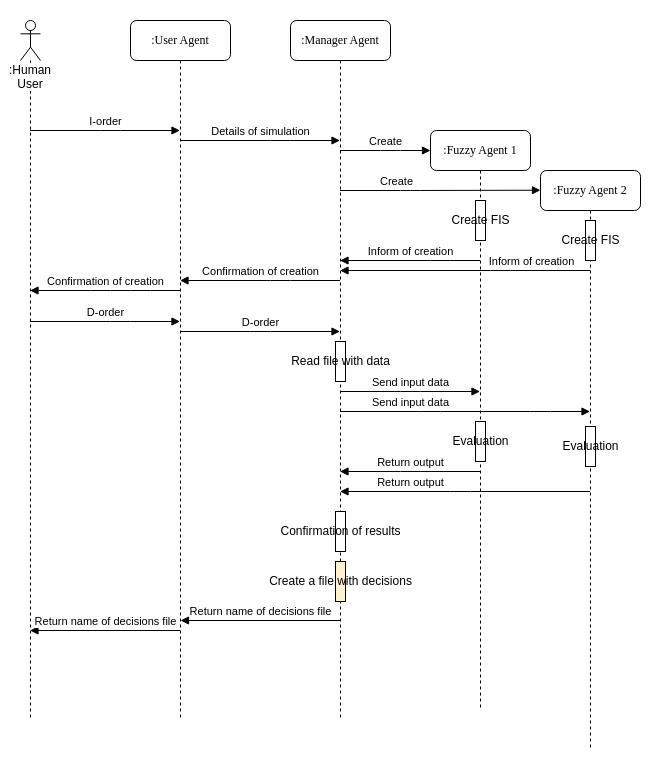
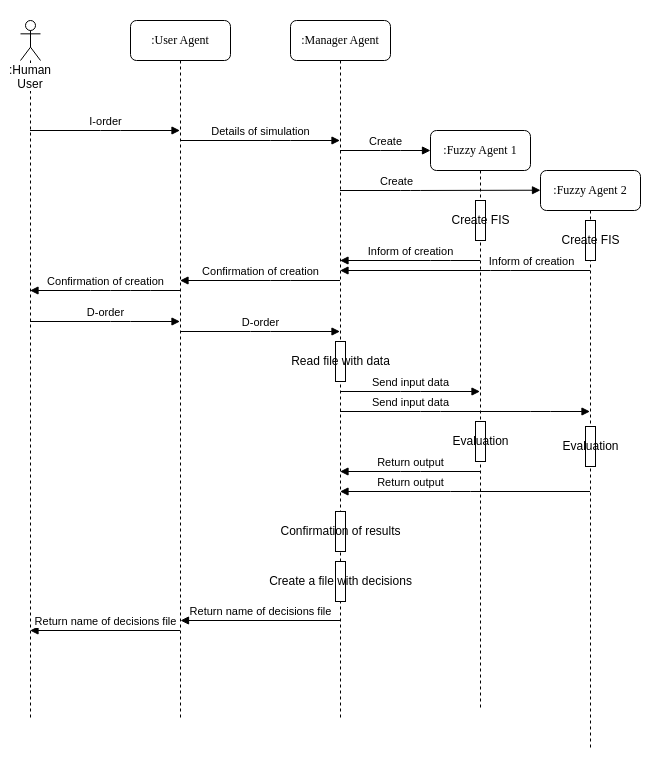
  <mxCell id="0" />
  <mxCell id="1" parent="0" />
  <mxCell id="2" value=":User Agent" style="shape=umlLifeline;perimeter=lifelinePerimeter;whiteSpace=wrap;html=1;container=1;collapsible=0;recursiveResize=0;outlineConnect=0;rounded=1;shadow=0;comic=0;labelBackgroundColor=none;strokeWidth=1;fontFamily=Verdana;fontSize=12;align=center;" parent="1" vertex="1"><mxGeometry x="130" y="20" width="100" height="700" as="geometry" /></mxCell>
  <mxCell id="3" value=":Manager Agent" style="shape=umlLifeline;perimeter=lifelinePerimeter;whiteSpace=wrap;html=1;container=1;collapsible=0;recursiveResize=0;outlineConnect=0;rounded=1;shadow=0;comic=0;labelBackgroundColor=none;strokeWidth=1;fontFamily=Verdana;fontSize=12;align=center;" parent="1" vertex="1"><mxGeometry x="290" y="20" width="100" height="700" as="geometry" /></mxCell>
  <mxCell id="4" value="Read file with data" style="html=1;points=[];perimeter=orthogonalPerimeter;" parent="3" vertex="1"><mxGeometry x="45" y="321" width="10" height="40" as="geometry" /></mxCell>
- <mxCell id="5" value="Create a file with decisions" style="html=1;points=[];perimeter=orthogonalPerimeter;fillColor=#fff2cc;" parent="3" vertex="1"><mxGeometry x="45" y="541" width="10" height="40" as="geometry" /></mxCell>
+ <mxCell id="5" value="Create a file with decisions" style="html=1;points=[];perimeter=orthogonalPerimeter;" parent="3" vertex="1"><mxGeometry x="45" y="541" width="10" height="40" as="geometry" /></mxCell>
  <mxCell id="6" value=":Fuzzy Agent 1" style="shape=umlLifeline;perimeter=lifelinePerimeter;whiteSpace=wrap;html=1;container=1;collapsible=0;recursiveResize=0;outlineConnect=0;rounded=1;shadow=0;comic=0;labelBackgroundColor=none;strokeWidth=1;fontFamily=Verdana;fontSize=12;align=center;" parent="1" vertex="1"><mxGeometry x="430" y="130" width="100" height="580" as="geometry" /></mxCell>
  <mxCell id="7" value="Create FIS" style="html=1;points=[];perimeter=orthogonalPerimeter;" parent="6" vertex="1"><mxGeometry x="45" y="70" width="10" height="40" as="geometry" /></mxCell>
  <mxCell id="8" value="Evaluation" style="html=1;points=[];perimeter=orthogonalPerimeter;" parent="6" vertex="1"><mxGeometry x="45" y="291" width="10" height="40" as="geometry" /></mxCell>
  <mxCell id="9" value="&lt;span style=&quot;background-color: rgb(255 , 255 , 255)&quot;&gt;:Human User&lt;/span&gt;" style="shape=umlLifeline;participant=umlActor;perimeter=lifelinePerimeter;whiteSpace=wrap;html=1;container=1;collapsible=0;recursiveResize=0;verticalAlign=top;spacingTop=36;outlineConnect=0;" parent="1" vertex="1"><mxGeometry x="20" y="20" width="20" height="700" as="geometry" /></mxCell>
  <mxCell id="10" value="I-order" style="html=1;verticalAlign=bottom;endArrow=block;" parent="1" source="9" target="2" edge="1"><mxGeometry width="80" relative="1" as="geometry"><mxPoint x="220" y="130" as="sourcePoint" /><mxPoint x="300" y="130" as="targetPoint" /><Array as="points"><mxPoint x="110" y="130" /></Array></mxGeometry></mxCell>
  <mxCell id="11" value="Details of simulation" style="html=1;verticalAlign=bottom;endArrow=block;" parent="1" source="2" target="3" edge="1"><mxGeometry width="80" relative="1" as="geometry"><mxPoint x="220" y="130" as="sourcePoint" /><mxPoint x="300" y="130" as="targetPoint" /><Array as="points"><mxPoint x="280" y="140" /></Array></mxGeometry></mxCell>
  <mxCell id="12" value="Create" style="html=1;verticalAlign=bottom;endArrow=block;" parent="1" source="3" edge="1"><mxGeometry width="80" relative="1" as="geometry"><mxPoint x="220" y="200" as="sourcePoint" /><mxPoint x="430" y="150" as="targetPoint" /><Array as="points"><mxPoint x="390" y="150" /></Array></mxGeometry></mxCell>
  <mxCell id="13" value=":Fuzzy Agent 2" style="shape=umlLifeline;perimeter=lifelinePerimeter;whiteSpace=wrap;html=1;container=1;collapsible=0;recursiveResize=0;outlineConnect=0;rounded=1;shadow=0;comic=0;labelBackgroundColor=none;strokeWidth=1;fontFamily=Verdana;fontSize=12;align=center;" parent="1" vertex="1"><mxGeometry x="540" y="170" width="100" height="580" as="geometry" /></mxCell>
  <mxCell id="14" value="Create FIS" style="html=1;points=[];perimeter=orthogonalPerimeter;" parent="13" vertex="1"><mxGeometry x="45" y="50" width="10" height="40" as="geometry" /></mxCell>
  <mxCell id="15" value="Evaluation" style="html=1;points=[];perimeter=orthogonalPerimeter;" parent="13" vertex="1"><mxGeometry x="45" y="256" width="10" height="40" as="geometry" /></mxCell>
  <mxCell id="16" value="Create" style="html=1;verticalAlign=bottom;endArrow=block;entryX=0;entryY=0.034;entryDx=0;entryDy=0;entryPerimeter=0;" parent="1" source="3" target="13" edge="1"><mxGeometry x="-0.437" width="80" relative="1" as="geometry"><mxPoint x="310" y="70" as="sourcePoint" /><mxPoint x="420" y="200" as="targetPoint" /><Array as="points"><mxPoint x="410" y="190" /></Array><mxPoint as="offset" /></mxGeometry></mxCell>
  <mxCell id="17" value="D-order" style="html=1;verticalAlign=bottom;endArrow=block;" parent="1" edge="1"><mxGeometry width="80" relative="1" as="geometry"><mxPoint x="29.5" y="321" as="sourcePoint" /><mxPoint x="179.5" y="321" as="targetPoint" /><Array as="points"><mxPoint x="120" y="321" /></Array></mxGeometry></mxCell>
  <mxCell id="18" value="D-order" style="html=1;verticalAlign=bottom;endArrow=block;" parent="1" edge="1"><mxGeometry width="80" relative="1" as="geometry"><mxPoint x="179.5" y="331" as="sourcePoint" /><mxPoint x="339.5" y="331" as="targetPoint" /><Array as="points"><mxPoint x="260" y="331" /></Array></mxGeometry></mxCell>
  <mxCell id="19" value="Send input data" style="html=1;verticalAlign=bottom;endArrow=block;" parent="1" edge="1"><mxGeometry width="80" relative="1" as="geometry"><mxPoint x="339.5" y="391" as="sourcePoint" /><mxPoint x="479.5" y="391" as="targetPoint" /><Array as="points"><mxPoint x="410" y="391" /></Array></mxGeometry></mxCell>
  <mxCell id="20" value="Send input data" style="html=1;verticalAlign=bottom;endArrow=block;" parent="1" edge="1"><mxGeometry x="-0.437" width="80" relative="1" as="geometry"><mxPoint x="339.5" y="411" as="sourcePoint" /><mxPoint x="589.5" y="411" as="targetPoint" /><Array as="points"><mxPoint x="430" y="411" /><mxPoint x="540" y="411" /></Array><mxPoint as="offset" /></mxGeometry></mxCell>
  <mxCell id="21" value="Return output" style="html=1;verticalAlign=bottom;endArrow=block;" parent="1" edge="1"><mxGeometry width="80" relative="1" as="geometry"><mxPoint x="479.5" y="471" as="sourcePoint" /><mxPoint x="339.5" y="471" as="targetPoint" /><Array as="points"><mxPoint x="410" y="471" /></Array></mxGeometry></mxCell>
  <mxCell id="22" value="Return output" style="html=1;verticalAlign=bottom;endArrow=block;" parent="1" edge="1"><mxGeometry x="0.437" width="80" relative="1" as="geometry"><mxPoint x="589.5" y="491" as="sourcePoint" /><mxPoint x="339.5" y="491" as="targetPoint" /><Array as="points"><mxPoint x="460" y="491" /></Array><mxPoint as="offset" /></mxGeometry></mxCell>
  <mxCell id="23" value="Confirmation of results" style="html=1;points=[];perimeter=orthogonalPerimeter;" parent="1" vertex="1"><mxGeometry x="335" y="511" width="10" height="40" as="geometry" /></mxCell>
  <mxCell id="24" value="Return name of decisions file" style="html=1;verticalAlign=bottom;endArrow=block;" parent="1" source="3" edge="1"><mxGeometry width="80" relative="1" as="geometry"><mxPoint x="335" y="620" as="sourcePoint" /><mxPoint x="180" y="620" as="targetPoint" /></mxGeometry></mxCell>
  <mxCell id="25" value="Return name of decisions file" style="html=1;verticalAlign=bottom;endArrow=block;" parent="1" edge="1"><mxGeometry width="80" relative="1" as="geometry"><mxPoint x="179.5" y="630" as="sourcePoint" /><mxPoint x="29.5" y="630" as="targetPoint" /></mxGeometry></mxCell>
  <mxCell id="26" value="Confirmation of creation" style="html=1;verticalAlign=bottom;endArrow=block;" edge="1" parent="1" source="3" target="2"><mxGeometry width="80" relative="1" as="geometry"><mxPoint x="380" y="300" as="sourcePoint" /><mxPoint x="460" y="300" as="targetPoint" /><Array as="points"><mxPoint x="280" y="280" /></Array></mxGeometry></mxCell>
  <mxCell id="27" value="Confirmation of creation" style="html=1;verticalAlign=bottom;endArrow=block;" edge="1" parent="1" source="2" target="9"><mxGeometry width="80" relative="1" as="geometry"><mxPoint x="380" y="300" as="sourcePoint" /><mxPoint x="460" y="300" as="targetPoint" /><Array as="points"><mxPoint x="140" y="290" /><mxPoint x="100" y="290" /></Array></mxGeometry></mxCell>
  <mxCell id="28" value="Inform of creation" style="html=1;verticalAlign=bottom;endArrow=block;" edge="1" parent="1" source="6" target="3"><mxGeometry width="80" relative="1" as="geometry"><mxPoint x="380" y="300" as="sourcePoint" /><mxPoint x="460" y="300" as="targetPoint" /><Array as="points"><mxPoint x="440" y="260" /></Array></mxGeometry></mxCell>
  <mxCell id="29" value="Inform of creation" style="html=1;verticalAlign=bottom;endArrow=block;" edge="1" parent="1" source="13" target="3"><mxGeometry x="-0.524" width="80" relative="1" as="geometry"><mxPoint x="380" y="300" as="sourcePoint" /><mxPoint x="460" y="300" as="targetPoint" /><Array as="points"><mxPoint x="500" y="270" /></Array><mxPoint x="1" as="offset" /></mxGeometry></mxCell>
